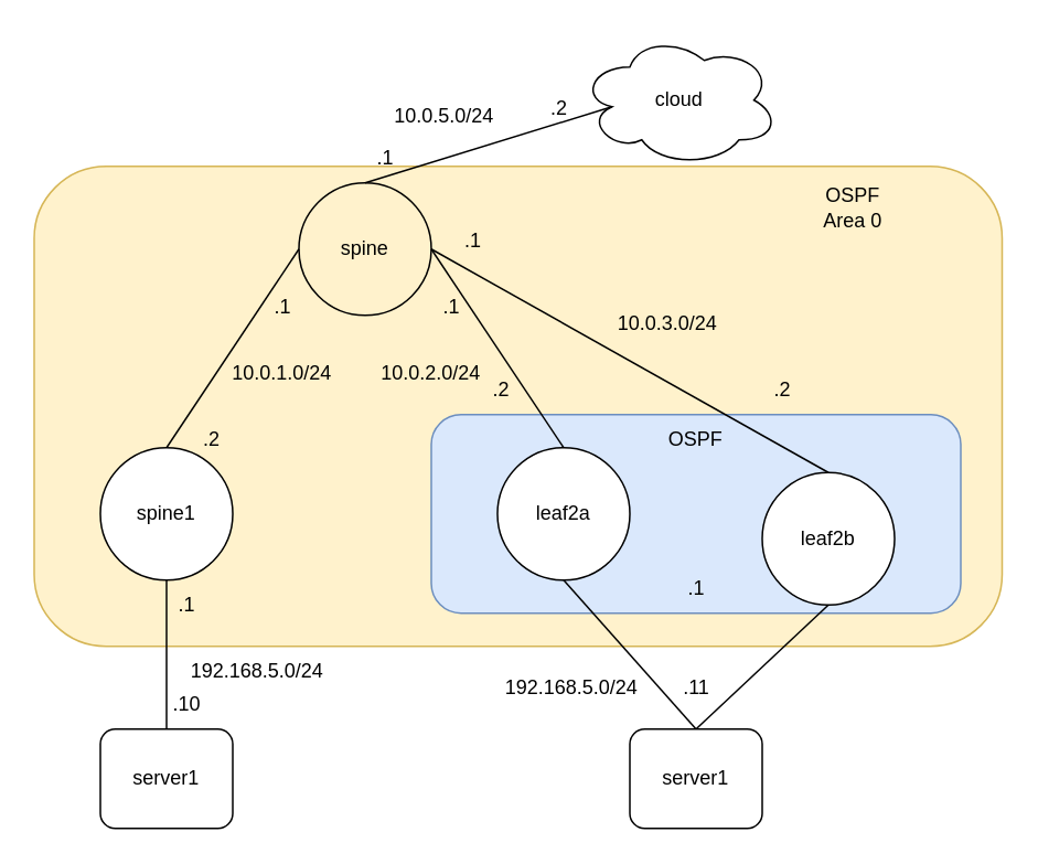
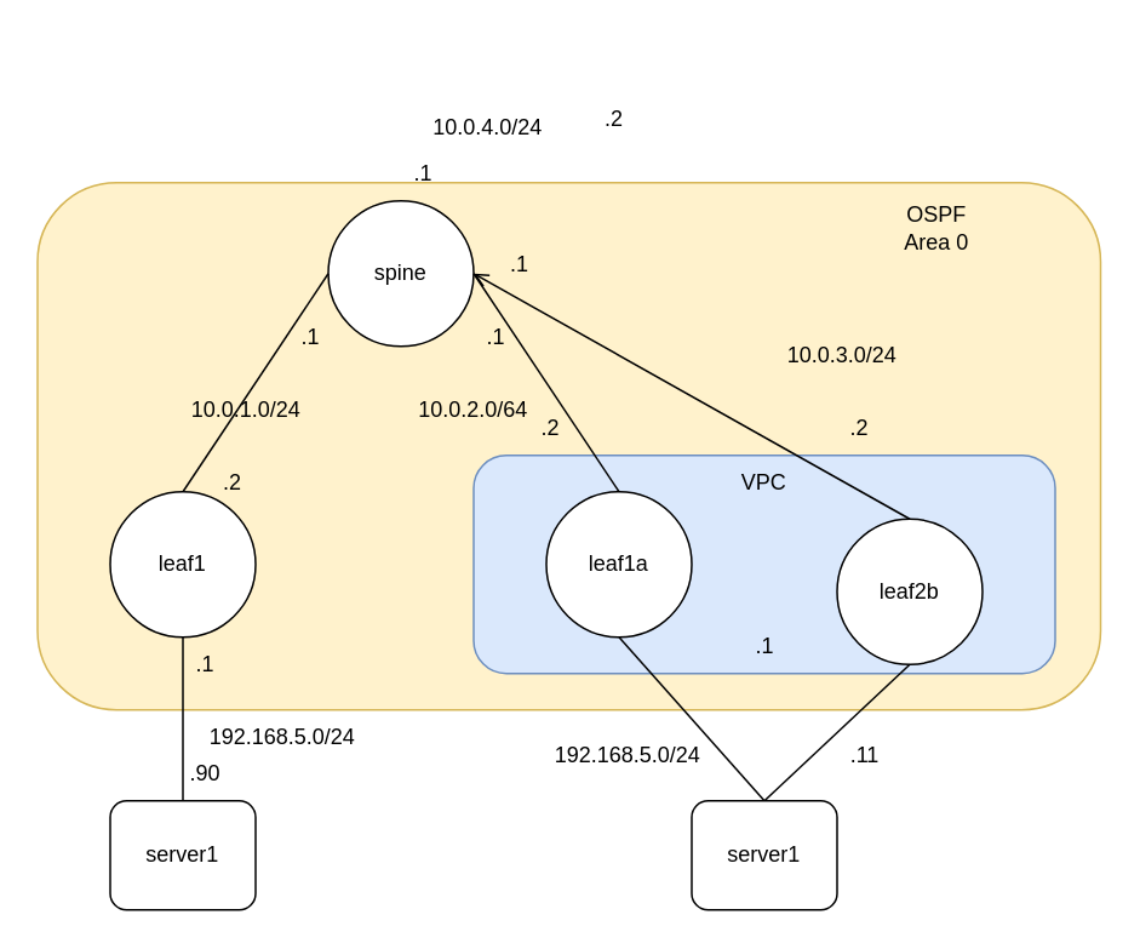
  <mxCell id="0" />
  <mxCell id="1" parent="0" />
  <mxCell id="2" value="" style="rounded=1;whiteSpace=wrap;html=1;fillColor=#fff2cc;strokeColor=#d6b656;" vertex="1" parent="1"><mxGeometry x="20" y="100" width="585" height="290" as="geometry" /></mxCell>
  <mxCell id="3" value="" style="rounded=1;whiteSpace=wrap;html=1;fillColor=#dae8fc;strokeColor=#6c8ebf;" vertex="1" parent="1"><mxGeometry x="260" y="250" width="320" height="120" as="geometry" /></mxCell>
- <mxCell id="4" value="spine" style="ellipse;whiteSpace=wrap;html=1;aspect=fixed;fillColor=#fff2cc;" vertex="1" parent="1"><mxGeometry x="180" y="110" width="80" height="80" as="geometry" /></mxCell>
+ <mxCell id="4" value="spine" style="ellipse;whiteSpace=wrap;html=1;aspect=fixed;" vertex="1" parent="1"><mxGeometry x="180" y="110" width="80" height="80" as="geometry" /></mxCell>
  <mxCell id="5" style="rounded=0;orthogonalLoop=1;jettySize=auto;html=1;exitX=0.5;exitY=0;exitDx=0;exitDy=0;entryX=0;entryY=0.5;entryDx=0;entryDy=0;endArrow=none;endFill=0;" edge="1" parent="1" source="6" target="4"><mxGeometry relative="1" as="geometry" /></mxCell>
- <mxCell id="6" value="spine1" style="ellipse;whiteSpace=wrap;html=1;aspect=fixed;" vertex="1" parent="1"><mxGeometry x="60" y="270" width="80" height="80" as="geometry" /></mxCell>
+ <mxCell id="6" value="leaf1" style="ellipse;whiteSpace=wrap;html=1;aspect=fixed;" vertex="1" parent="1"><mxGeometry x="60" y="270" width="80" height="80" as="geometry" /></mxCell>
  <mxCell id="7" style="rounded=0;orthogonalLoop=1;jettySize=auto;html=1;exitX=0.5;exitY=0;exitDx=0;exitDy=0;entryX=1;entryY=0.5;entryDx=0;entryDy=0;endArrow=none;endFill=0;" edge="1" parent="1" source="8" target="4"><mxGeometry relative="1" as="geometry" /></mxCell>
- <mxCell id="8" value="leaf2a" style="ellipse;whiteSpace=wrap;html=1;aspect=fixed;" vertex="1" parent="1"><mxGeometry x="300" y="270" width="80" height="80" as="geometry" /></mxCell>
- <mxCell id="9" style="rounded=0;orthogonalLoop=1;jettySize=auto;html=1;exitX=0.5;exitY=0;exitDx=0;exitDy=0;entryX=1;entryY=0.5;entryDx=0;entryDy=0;endArrow=none;endFill=0;" edge="1" parent="1" source="10" target="4"><mxGeometry relative="1" as="geometry" /></mxCell>
+ <mxCell id="8" value="leaf1a" style="ellipse;whiteSpace=wrap;html=1;aspect=fixed;" vertex="1" parent="1"><mxGeometry x="300" y="270" width="80" height="80" as="geometry" /></mxCell>
+ <mxCell id="9" style="rounded=0;orthogonalLoop=1;jettySize=auto;html=1;exitX=0.5;exitY=0;exitDx=0;exitDy=0;entryX=1;entryY=0.5;entryDx=0;entryDy=0;endArrow=open;endFill=0;" edge="1" parent="1" source="10" target="4"><mxGeometry relative="1" as="geometry" /></mxCell>
  <mxCell id="10" value="leaf2b" style="ellipse;whiteSpace=wrap;html=1;aspect=fixed;" vertex="1" parent="1"><mxGeometry x="460" y="285" width="80" height="80" as="geometry" /></mxCell>
  <mxCell id="11" style="edgeStyle=none;rounded=0;orthogonalLoop=1;jettySize=auto;html=1;exitX=0.5;exitY=0;exitDx=0;exitDy=0;entryX=0.5;entryY=1;entryDx=0;entryDy=0;endArrow=none;endFill=0;" edge="1" parent="1" source="12" target="6"><mxGeometry relative="1" as="geometry" /></mxCell>
  <mxCell id="12" value="server1" style="rounded=1;whiteSpace=wrap;html=1;" vertex="1" parent="1"><mxGeometry x="60" y="440" width="80" height="60" as="geometry" /></mxCell>
  <mxCell id="13" style="edgeStyle=none;rounded=0;orthogonalLoop=1;jettySize=auto;html=1;exitX=0.5;exitY=0;exitDx=0;exitDy=0;entryX=0.5;entryY=1;entryDx=0;entryDy=0;endArrow=none;endFill=0;" edge="1" parent="1" source="15" target="8"><mxGeometry relative="1" as="geometry" /></mxCell>
  <mxCell id="14" style="edgeStyle=none;rounded=0;orthogonalLoop=1;jettySize=auto;html=1;exitX=0.5;exitY=0;exitDx=0;exitDy=0;entryX=0.5;entryY=1;entryDx=0;entryDy=0;endArrow=none;endFill=0;" edge="1" parent="1" source="15" target="10"><mxGeometry relative="1" as="geometry" /></mxCell>
  <mxCell id="15" value="server1" style="rounded=1;whiteSpace=wrap;html=1;" vertex="1" parent="1"><mxGeometry x="380" y="440" width="80" height="60" as="geometry" /></mxCell>
- <mxCell id="16" value="cloud" style="ellipse;shape=cloud;whiteSpace=wrap;html=1;" vertex="1" parent="1"><mxGeometry x="350" y="20" width="120" height="80" as="geometry" /></mxCell>
- <mxCell id="17" value="" style="endArrow=none;html=1;rounded=0;entryX=0.16;entryY=0.55;entryDx=0;entryDy=0;entryPerimeter=0;exitX=0.5;exitY=0;exitDx=0;exitDy=0;" edge="1" parent="1" source="4" target="16"><mxGeometry width="50" height="50" relative="1" as="geometry"><mxPoint x="260" y="270" as="sourcePoint" /><mxPoint x="310" y="220" as="targetPoint" /></mxGeometry></mxCell>
- <mxCell id="18" value="10.0.2.0/24" style="text;html=1;strokeColor=none;fillColor=none;align=center;verticalAlign=middle;whiteSpace=wrap;rounded=0;" vertex="1" parent="1"><mxGeometry x="230" y="210" width="60" height="30" as="geometry" /></mxCell>
- <mxCell id="19" value="10.0.3.0/24" style="text;html=1;strokeColor=none;fillColor=none;align=center;verticalAlign=middle;whiteSpace=wrap;rounded=0;" vertex="1" parent="1"><mxGeometry x="372.5" y="180" width="60" height="30" as="geometry" /></mxCell>
- <mxCell id="20" value="10.0.1.0/24" style="text;html=1;strokeColor=none;fillColor=none;align=center;verticalAlign=middle;whiteSpace=wrap;rounded=0;" vertex="1" parent="1"><mxGeometry x="140" y="210" width="60" height="30" as="geometry" /></mxCell>
+ <mxCell id="18" value="10.0.2.0/64" style="text;html=1;strokeColor=none;fillColor=none;align=center;verticalAlign=middle;whiteSpace=wrap;rounded=0;" vertex="1" parent="1"><mxGeometry x="230" y="210" width="60" height="30" as="geometry" /></mxCell>
+ <mxCell id="19" value="10.0.3.0/24" style="text;html=1;strokeColor=none;fillColor=none;align=center;verticalAlign=middle;whiteSpace=wrap;rounded=0;" vertex="1" parent="1"><mxGeometry x="432.5" y="180" width="60" height="30" as="geometry" /></mxCell>
+ <mxCell id="20" value="10.0.1.0/24" style="text;html=1;strokeColor=none;fillColor=none;align=center;verticalAlign=middle;whiteSpace=wrap;rounded=0;" vertex="1" parent="1"><mxGeometry x="105" y="210" width="60" height="30" as="geometry" /></mxCell>
  <mxCell id="21" value="192.168.5.0/24" style="text;html=1;strokeColor=none;fillColor=none;align=center;verticalAlign=middle;whiteSpace=wrap;rounded=0;" vertex="1" parent="1"><mxGeometry x="110" y="390" width="90" height="30" as="geometry" /></mxCell>
  <mxCell id="22" value=".1" style="text;html=1;strokeColor=none;fillColor=none;align=center;verticalAlign=middle;whiteSpace=wrap;rounded=0;" vertex="1" parent="1"><mxGeometry x="407.5" y="340" width="25" height="30" as="geometry" /></mxCell>
  <mxCell id="23" value=".1" style="text;html=1;strokeColor=none;fillColor=none;align=center;verticalAlign=middle;whiteSpace=wrap;rounded=0;" vertex="1" parent="1"><mxGeometry x="100" y="350" width="25" height="30" as="geometry" /></mxCell>
  <mxCell id="24" value=".1" style="text;html=1;strokeColor=none;fillColor=none;align=center;verticalAlign=middle;whiteSpace=wrap;rounded=0;" vertex="1" parent="1"><mxGeometry x="157.5" y="170" width="25" height="30" as="geometry" /></mxCell>
  <mxCell id="25" value=".1" style="text;html=1;strokeColor=none;fillColor=none;align=center;verticalAlign=middle;whiteSpace=wrap;rounded=0;" vertex="1" parent="1"><mxGeometry x="260" y="170" width="25" height="30" as="geometry" /></mxCell>
  <mxCell id="26" value=".1" style="text;html=1;strokeColor=none;fillColor=none;align=center;verticalAlign=middle;whiteSpace=wrap;rounded=0;" vertex="1" parent="1"><mxGeometry x="273" y="130" width="25" height="30" as="geometry" /></mxCell>
  <mxCell id="27" value=".1" style="text;html=1;strokeColor=none;fillColor=none;align=center;verticalAlign=middle;whiteSpace=wrap;rounded=0;" vertex="1" parent="1"><mxGeometry x="220" y="80" width="25" height="30" as="geometry" /></mxCell>
- <mxCell id="28" value="10.0.5.0/24" style="text;html=1;strokeColor=none;fillColor=none;align=center;verticalAlign=middle;whiteSpace=wrap;rounded=0;" vertex="1" parent="1"><mxGeometry x="238" y="55" width="60" height="30" as="geometry" /></mxCell>
+ <mxCell id="28" value="10.0.4.0/24" style="text;html=1;strokeColor=none;fillColor=none;align=center;verticalAlign=middle;whiteSpace=wrap;rounded=0;" vertex="1" parent="1"><mxGeometry x="238" y="55" width="60" height="30" as="geometry" /></mxCell>
  <mxCell id="29" value=".2" style="text;html=1;strokeColor=none;fillColor=none;align=center;verticalAlign=middle;whiteSpace=wrap;rounded=0;" vertex="1" parent="1"><mxGeometry x="325" y="50" width="25" height="30" as="geometry" /></mxCell>
  <mxCell id="30" value=".2" style="text;html=1;strokeColor=none;fillColor=none;align=center;verticalAlign=middle;whiteSpace=wrap;rounded=0;" vertex="1" parent="1"><mxGeometry x="290" y="220" width="25" height="30" as="geometry" /></mxCell>
  <mxCell id="31" value=".2" style="text;html=1;strokeColor=none;fillColor=none;align=center;verticalAlign=middle;whiteSpace=wrap;rounded=0;" vertex="1" parent="1"><mxGeometry x="460" y="220" width="25" height="30" as="geometry" /></mxCell>
  <mxCell id="32" value=".2" style="text;html=1;strokeColor=none;fillColor=none;align=center;verticalAlign=middle;whiteSpace=wrap;rounded=0;" vertex="1" parent="1"><mxGeometry x="115" y="250" width="25" height="30" as="geometry" /></mxCell>
- <mxCell id="33" value=".10" style="text;html=1;strokeColor=none;fillColor=none;align=center;verticalAlign=middle;whiteSpace=wrap;rounded=0;" vertex="1" parent="1"><mxGeometry x="100" y="410" width="25" height="30" as="geometry" /></mxCell>
- <mxCell id="34" value=".11" style="text;html=1;strokeColor=none;fillColor=none;align=center;verticalAlign=middle;whiteSpace=wrap;rounded=0;" vertex="1" parent="1"><mxGeometry x="407.5" y="400" width="25" height="30" as="geometry" /></mxCell>
+ <mxCell id="33" value=".90" style="text;html=1;strokeColor=none;fillColor=none;align=center;verticalAlign=middle;whiteSpace=wrap;rounded=0;" vertex="1" parent="1"><mxGeometry x="100" y="410" width="25" height="30" as="geometry" /></mxCell>
+ <mxCell id="34" value=".11" style="text;html=1;strokeColor=none;fillColor=none;align=center;verticalAlign=middle;whiteSpace=wrap;rounded=0;" vertex="1" parent="1"><mxGeometry x="462.5" y="400" width="25" height="30" as="geometry" /></mxCell>
  <mxCell id="35" value="192.168.5.0/24" style="text;html=1;strokeColor=none;fillColor=none;align=center;verticalAlign=middle;whiteSpace=wrap;rounded=0;" vertex="1" parent="1"><mxGeometry x="300" y="400" width="90" height="30" as="geometry" /></mxCell>
- <mxCell id="36" value="OSPF" style="text;html=1;strokeColor=none;fillColor=none;align=center;verticalAlign=middle;whiteSpace=wrap;rounded=0;" vertex="1" parent="1"><mxGeometry x="390" y="250" width="60" height="30" as="geometry" /></mxCell>
+ <mxCell id="36" value="VPC" style="text;html=1;strokeColor=none;fillColor=none;align=center;verticalAlign=middle;whiteSpace=wrap;rounded=0;" vertex="1" parent="1"><mxGeometry x="390" y="250" width="60" height="30" as="geometry" /></mxCell>
  <mxCell id="37" value="OSPF Area 0" style="text;html=1;strokeColor=none;fillColor=none;align=center;verticalAlign=middle;whiteSpace=wrap;rounded=0;" vertex="1" parent="1"><mxGeometry x="485" y="110" width="60" height="30" as="geometry" /></mxCell>
